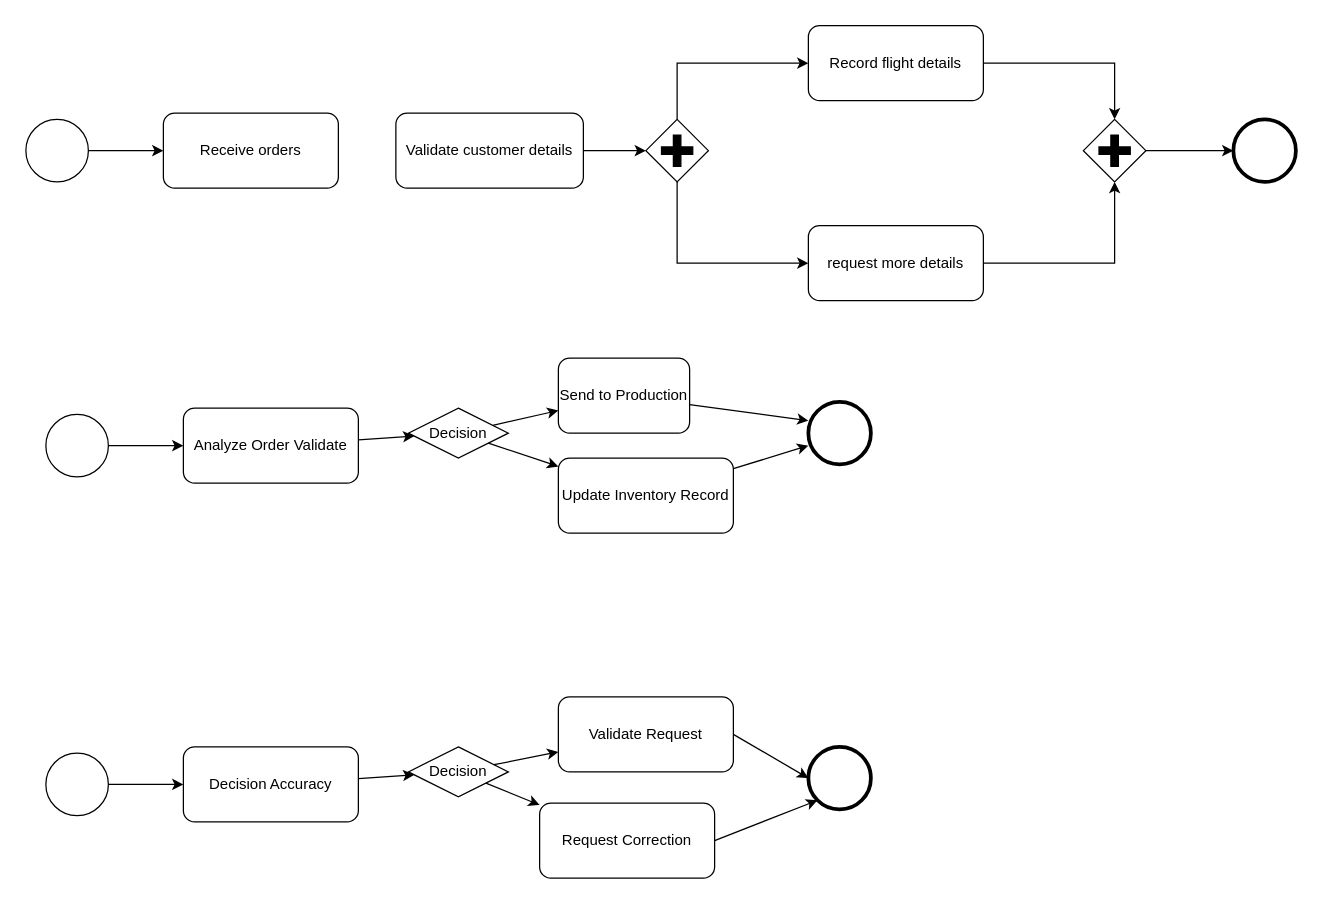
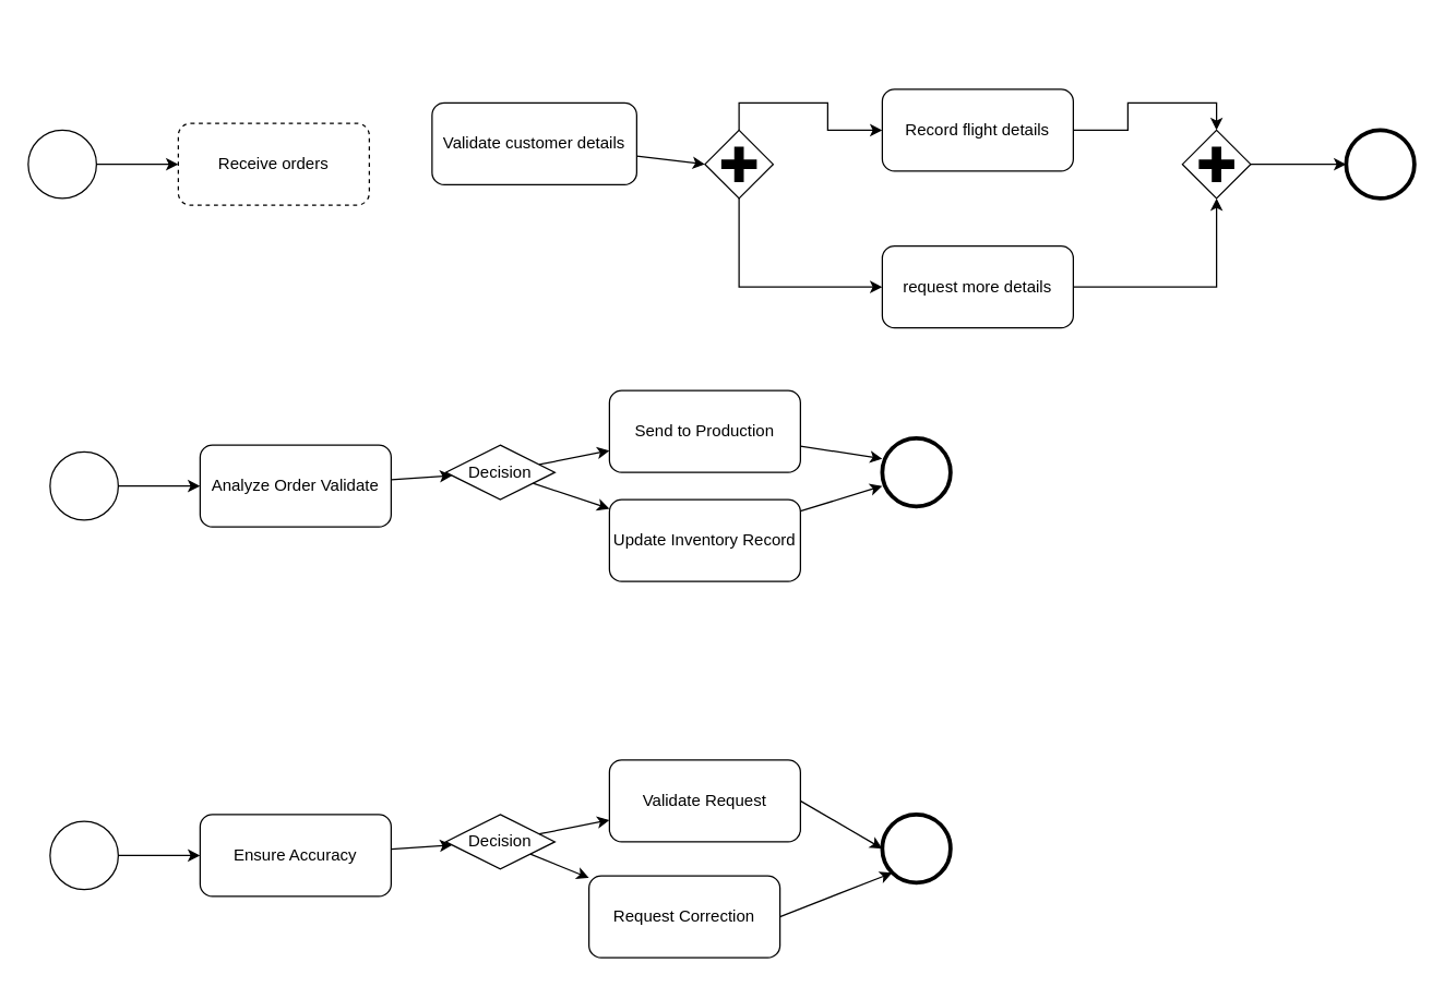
  <mxCell id="0" />
  <mxCell id="1" parent="0" />
- <mxCell id="2" value="Receive orders" style="rounded=1;whiteSpace=wrap;html=1;" vertex="1" parent="1"><mxGeometry x="130" y="90" width="140" height="60" as="geometry" /></mxCell>
- <mxCell id="3" value="Validate customer details" style="rounded=1;whiteSpace=wrap;html=1;" vertex="1" parent="1"><mxGeometry x="316" y="90" width="150" height="60" as="geometry" /></mxCell>
- <mxCell id="4" value="Record flight details" style="rounded=1;whiteSpace=wrap;html=1;" vertex="1" parent="1"><mxGeometry x="646" y="20" width="140" height="60" as="geometry" /></mxCell>
+ <mxCell id="2" value="Receive orders" style="rounded=1;whiteSpace=wrap;html=1;dashed=1;" vertex="1" parent="1"><mxGeometry x="130" y="90" width="140" height="60" as="geometry" /></mxCell>
+ <mxCell id="3" value="Validate customer details" style="rounded=1;whiteSpace=wrap;html=1;" vertex="1" parent="1"><mxGeometry x="316" y="75" width="150" height="60" as="geometry" /></mxCell>
+ <mxCell id="4" value="Record flight details" style="rounded=1;whiteSpace=wrap;html=1;" vertex="1" parent="1"><mxGeometry x="646" y="65" width="140" height="60" as="geometry" /></mxCell>
  <mxCell id="5" value="request more details" style="rounded=1;whiteSpace=wrap;html=1;" vertex="1" parent="1"><mxGeometry x="646" y="180" width="140" height="60" as="geometry" /></mxCell>
  <mxCell id="6" style="entryX=0;entryY=0.5;entryDx=0;entryDy=0;entryPerimeter=0;" edge="1" parent="1" source="3" target="36"><mxGeometry relative="1" as="geometry"><mxPoint x="510.571" y="112.286" as="targetPoint" /></mxGeometry></mxCell>
  <mxCell id="7" value="Analyze Order Validate" style="rounded=1;whiteSpace=wrap;html=1;" vertex="1" parent="1"><mxGeometry x="146" y="326" width="140" height="60" as="geometry" /></mxCell>
  <mxCell id="8" value="Decision" style="rhombus;whiteSpace=wrap;html=1;" vertex="1" parent="1"><mxGeometry x="326" y="326" width="80" height="40" as="geometry" /></mxCell>
- <mxCell id="9" value="Send to Production" style="rounded=1;whiteSpace=wrap;html=1;" vertex="1" parent="1"><mxGeometry x="446" y="286" width="105" height="60" as="geometry" /></mxCell>
+ <mxCell id="9" value="Send to Production" style="rounded=1;whiteSpace=wrap;html=1;" vertex="1" parent="1"><mxGeometry x="446" y="286" width="140" height="60" as="geometry" /></mxCell>
  <mxCell id="10" value="Update Inventory Record" style="rounded=1;whiteSpace=wrap;html=1;" vertex="1" parent="1"><mxGeometry x="446" y="366" width="140" height="60" as="geometry" /></mxCell>
  <mxCell id="11" edge="1" parent="1" source="7" target="8"><mxGeometry relative="1" as="geometry" /></mxCell>
  <mxCell id="12" edge="1" parent="1" source="8" target="9"><mxGeometry relative="1" as="geometry" /></mxCell>
  <mxCell id="13" edge="1" parent="1" source="8" target="10"><mxGeometry relative="1" as="geometry" /></mxCell>
  <mxCell id="14" edge="1" parent="1" source="9"><mxGeometry relative="1" as="geometry"><mxPoint x="646" y="336" as="targetPoint" /></mxGeometry></mxCell>
  <mxCell id="15" edge="1" parent="1" source="10"><mxGeometry relative="1" as="geometry"><mxPoint x="646" y="356" as="targetPoint" /></mxGeometry></mxCell>
- <mxCell id="16" value="Decision Accuracy" style="rounded=1;whiteSpace=wrap;html=1;" vertex="1" parent="1"><mxGeometry x="146" y="597" width="140" height="60" as="geometry" /></mxCell>
+ <mxCell id="16" value="Ensure Accuracy" style="rounded=1;whiteSpace=wrap;html=1;" vertex="1" parent="1"><mxGeometry x="146" y="597" width="140" height="60" as="geometry" /></mxCell>
  <mxCell id="17" value="Decision" style="rhombus;whiteSpace=wrap;html=1;" vertex="1" parent="1"><mxGeometry x="326" y="597" width="80" height="40" as="geometry" /></mxCell>
  <mxCell id="18" value="Validate Request" style="rounded=1;whiteSpace=wrap;html=1;" vertex="1" parent="1"><mxGeometry x="446" y="557" width="140" height="60" as="geometry" /></mxCell>
  <mxCell id="19" value="Request Correction" style="rounded=1;whiteSpace=wrap;html=1;" vertex="1" parent="1"><mxGeometry x="431" y="642" width="140" height="60" as="geometry" /></mxCell>
  <mxCell id="20" edge="1" parent="1" source="16" target="17"><mxGeometry relative="1" as="geometry" /></mxCell>
  <mxCell id="21" edge="1" parent="1" source="17" target="18"><mxGeometry relative="1" as="geometry" /></mxCell>
  <mxCell id="22" edge="1" parent="1" source="17" target="19"><mxGeometry relative="1" as="geometry" /></mxCell>
  <mxCell id="23" style="entryX=0;entryY=0.5;entryDx=0;entryDy=0;entryPerimeter=0;exitX=1;exitY=0.5;exitDx=0;exitDy=0;" edge="1" parent="1" source="18" target="33"><mxGeometry relative="1" as="geometry"><mxPoint x="609.682" y="608.619" as="targetPoint" /></mxGeometry></mxCell>
  <mxCell id="24" style="exitX=1;exitY=0.5;exitDx=0;exitDy=0;entryX=0.145;entryY=0.855;entryDx=0;entryDy=0;entryPerimeter=0;" edge="1" parent="1" source="19" target="33"><mxGeometry relative="1" as="geometry"><mxPoint x="614.295" y="629.194" as="targetPoint" /></mxGeometry></mxCell>
  <mxCell id="25" style="edgeStyle=orthogonalEdgeStyle;rounded=0;orthogonalLoop=1;jettySize=auto;html=1;entryX=0;entryY=0.5;entryDx=0;entryDy=0;" edge="1" parent="1" source="26" target="2"><mxGeometry relative="1" as="geometry" /></mxCell>
  <mxCell id="26" value="" style="points=[[0.145,0.145,0],[0.5,0,0],[0.855,0.145,0],[1,0.5,0],[0.855,0.855,0],[0.5,1,0],[0.145,0.855,0],[0,0.5,0]];shape=mxgraph.bpmn.event;html=1;verticalLabelPosition=bottom;labelBackgroundColor=#ffffff;verticalAlign=top;align=center;perimeter=ellipsePerimeter;outlineConnect=0;aspect=fixed;outline=standard;symbol=general;" vertex="1" parent="1"><mxGeometry x="20" y="95" width="50" height="50" as="geometry" /></mxCell>
  <mxCell id="27" value="" style="points=[[0.145,0.145,0],[0.5,0,0],[0.855,0.145,0],[1,0.5,0],[0.855,0.855,0],[0.5,1,0],[0.145,0.855,0],[0,0.5,0]];shape=mxgraph.bpmn.event;html=1;verticalLabelPosition=bottom;labelBackgroundColor=#ffffff;verticalAlign=top;align=center;perimeter=ellipsePerimeter;outlineConnect=0;aspect=fixed;outline=end;symbol=terminate2;" vertex="1" parent="1"><mxGeometry x="986" y="95" width="50" height="50" as="geometry" /></mxCell>
  <mxCell id="28" style="edgeStyle=orthogonalEdgeStyle;rounded=0;orthogonalLoop=1;jettySize=auto;html=1;entryX=0;entryY=0.5;entryDx=0;entryDy=0;" edge="1" parent="1" source="29"><mxGeometry relative="1" as="geometry"><mxPoint x="146" y="356" as="targetPoint" /></mxGeometry></mxCell>
  <mxCell id="29" value="" style="points=[[0.145,0.145,0],[0.5,0,0],[0.855,0.145,0],[1,0.5,0],[0.855,0.855,0],[0.5,1,0],[0.145,0.855,0],[0,0.5,0]];shape=mxgraph.bpmn.event;html=1;verticalLabelPosition=bottom;labelBackgroundColor=#ffffff;verticalAlign=top;align=center;perimeter=ellipsePerimeter;outlineConnect=0;aspect=fixed;outline=standard;symbol=general;" vertex="1" parent="1"><mxGeometry x="36" y="331" width="50" height="50" as="geometry" /></mxCell>
  <mxCell id="30" style="edgeStyle=orthogonalEdgeStyle;rounded=0;orthogonalLoop=1;jettySize=auto;html=1;entryX=0;entryY=0.5;entryDx=0;entryDy=0;" edge="1" parent="1" source="31"><mxGeometry relative="1" as="geometry"><mxPoint x="146" y="627" as="targetPoint" /></mxGeometry></mxCell>
  <mxCell id="31" value="" style="points=[[0.145,0.145,0],[0.5,0,0],[0.855,0.145,0],[1,0.5,0],[0.855,0.855,0],[0.5,1,0],[0.145,0.855,0],[0,0.5,0]];shape=mxgraph.bpmn.event;html=1;verticalLabelPosition=bottom;labelBackgroundColor=#ffffff;verticalAlign=top;align=center;perimeter=ellipsePerimeter;outlineConnect=0;aspect=fixed;outline=standard;symbol=general;" vertex="1" parent="1"><mxGeometry x="36" y="602" width="50" height="50" as="geometry" /></mxCell>
  <mxCell id="32" value="" style="points=[[0.145,0.145,0],[0.5,0,0],[0.855,0.145,0],[1,0.5,0],[0.855,0.855,0],[0.5,1,0],[0.145,0.855,0],[0,0.5,0]];shape=mxgraph.bpmn.event;html=1;verticalLabelPosition=bottom;labelBackgroundColor=#ffffff;verticalAlign=top;align=center;perimeter=ellipsePerimeter;outlineConnect=0;aspect=fixed;outline=end;symbol=terminate2;" vertex="1" parent="1"><mxGeometry x="646" y="321" width="50" height="50" as="geometry" /></mxCell>
  <mxCell id="33" value="" style="points=[[0.145,0.145,0],[0.5,0,0],[0.855,0.145,0],[1,0.5,0],[0.855,0.855,0],[0.5,1,0],[0.145,0.855,0],[0,0.5,0]];shape=mxgraph.bpmn.event;html=1;verticalLabelPosition=bottom;labelBackgroundColor=#ffffff;verticalAlign=top;align=center;perimeter=ellipsePerimeter;outlineConnect=0;aspect=fixed;outline=end;symbol=terminate2;" vertex="1" parent="1"><mxGeometry x="646" y="597" width="50" height="50" as="geometry" /></mxCell>
  <mxCell id="34" style="edgeStyle=orthogonalEdgeStyle;rounded=0;orthogonalLoop=1;jettySize=auto;html=1;entryX=0;entryY=0.5;entryDx=0;entryDy=0;exitX=0.5;exitY=0;exitDx=0;exitDy=0;exitPerimeter=0;" edge="1" parent="1" source="36" target="4"><mxGeometry relative="1" as="geometry" /></mxCell>
  <mxCell id="35" style="edgeStyle=orthogonalEdgeStyle;rounded=0;orthogonalLoop=1;jettySize=auto;html=1;entryX=0;entryY=0.5;entryDx=0;entryDy=0;exitX=0.5;exitY=1;exitDx=0;exitDy=0;exitPerimeter=0;" edge="1" parent="1" source="36" target="5"><mxGeometry relative="1" as="geometry" /></mxCell>
  <mxCell id="36" value="" style="points=[[0.25,0.25,0],[0.5,0,0],[0.75,0.25,0],[1,0.5,0],[0.75,0.75,0],[0.5,1,0],[0.25,0.75,0],[0,0.5,0]];shape=mxgraph.bpmn.gateway2;html=1;verticalLabelPosition=bottom;labelBackgroundColor=#ffffff;verticalAlign=top;align=center;perimeter=rhombusPerimeter;outlineConnect=0;outline=none;symbol=none;gwType=parallel;" vertex="1" parent="1"><mxGeometry x="516" y="95" width="50" height="50" as="geometry" /></mxCell>
  <mxCell id="37" value="" style="edgeStyle=orthogonalEdgeStyle;rounded=0;orthogonalLoop=1;jettySize=auto;html=1;" edge="1" parent="1" source="38" target="27"><mxGeometry relative="1" as="geometry" /></mxCell>
  <mxCell id="38" value="" style="points=[[0.25,0.25,0],[0.5,0,0],[0.75,0.25,0],[1,0.5,0],[0.75,0.75,0],[0.5,1,0],[0.25,0.75,0],[0,0.5,0]];shape=mxgraph.bpmn.gateway2;html=1;verticalLabelPosition=bottom;labelBackgroundColor=#ffffff;verticalAlign=top;align=center;perimeter=rhombusPerimeter;outlineConnect=0;outline=none;symbol=none;gwType=parallel;" vertex="1" parent="1"><mxGeometry x="866" y="95" width="50" height="50" as="geometry" /></mxCell>
  <mxCell id="39" style="edgeStyle=orthogonalEdgeStyle;rounded=0;orthogonalLoop=1;jettySize=auto;html=1;entryX=0.5;entryY=0;entryDx=0;entryDy=0;entryPerimeter=0;" edge="1" parent="1" source="4" target="38"><mxGeometry relative="1" as="geometry" /></mxCell>
  <mxCell id="40" style="edgeStyle=orthogonalEdgeStyle;rounded=0;orthogonalLoop=1;jettySize=auto;html=1;entryX=0.5;entryY=1;entryDx=0;entryDy=0;entryPerimeter=0;" edge="1" parent="1" source="5" target="38"><mxGeometry relative="1" as="geometry" /></mxCell>
